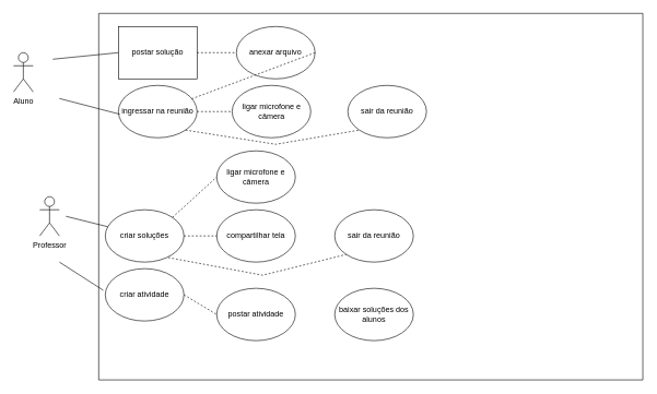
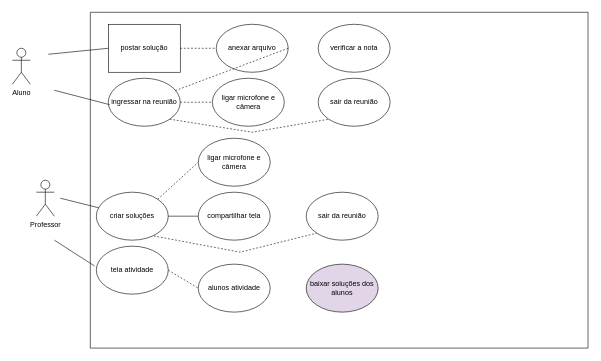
  <mxCell id="0" />
  <mxCell id="1" parent="0" />
  <mxCell id="2" value="Aluno" style="shape=umlActor;verticalLabelPosition=bottom;verticalAlign=top;html=1;outlineConnect=0;" parent="1" vertex="1"><mxGeometry x="20" y="80" width="30" height="60" as="geometry" /></mxCell>
  <mxCell id="3" value="Professor" style="shape=umlActor;verticalLabelPosition=bottom;verticalAlign=top;html=1;outlineConnect=0;" parent="1" vertex="1"><mxGeometry x="60" y="300" width="30" height="60" as="geometry" /></mxCell>
  <mxCell id="4" value="" style="swimlane;startSize=0;labelBorderColor=none;" parent="1" vertex="1"><mxGeometry x="150" y="20" width="830" height="560" as="geometry" /></mxCell>
  <mxCell id="5" value="" style="endArrow=none;html=1;rounded=0;entryX=0;entryY=0.5;entryDx=0;entryDy=0;" parent="4" edge="1"><mxGeometry width="50" height="50" relative="1" as="geometry"><mxPoint x="-70" y="70" as="sourcePoint" /><mxPoint x="30" y="60" as="targetPoint" /></mxGeometry></mxCell>
  <mxCell id="6" value="postar solução" style="whiteSpace=wrap;html=1;rounded=0;" vertex="1" parent="4"><mxGeometry x="30" y="20" width="120" height="80" as="geometry" /></mxCell>
  <mxCell id="7" value="ingressar na reunião" style="ellipse;whiteSpace=wrap;html=1;" vertex="1" parent="4"><mxGeometry x="30" y="110" width="120" height="80" as="geometry" /></mxCell>
  <mxCell id="8" value="anexar arquivo" style="ellipse;whiteSpace=wrap;html=1;" vertex="1" parent="4"><mxGeometry x="210" y="20" width="120" height="80" as="geometry" /></mxCell>
  <mxCell id="9" value="" style="endArrow=none;dashed=1;html=1;rounded=0;exitX=1;exitY=0.5;exitDx=0;exitDy=0;entryX=0;entryY=0.5;entryDx=0;entryDy=0;" edge="1" parent="4" source="6" target="8"><mxGeometry width="50" height="50" relative="1" as="geometry"><mxPoint x="180" y="350" as="sourcePoint" /><mxPoint x="230" y="300" as="targetPoint" /></mxGeometry></mxCell>
  <mxCell id="10" value="criar soluções" style="ellipse;whiteSpace=wrap;html=1;" vertex="1" parent="4"><mxGeometry x="10" y="300" width="120" height="80" as="geometry" /></mxCell>
- <mxCell id="11" value="criar atividade" style="ellipse;whiteSpace=wrap;html=1;" vertex="1" parent="4"><mxGeometry x="10" y="390" width="120" height="80" as="geometry" /></mxCell>
+ <mxCell id="11" value="tela atividade" style="ellipse;whiteSpace=wrap;html=1;" vertex="1" parent="4"><mxGeometry x="10" y="390" width="120" height="80" as="geometry" /></mxCell>
  <mxCell id="12" value="compartilhar tela" style="ellipse;whiteSpace=wrap;html=1;" vertex="1" parent="4"><mxGeometry x="180" y="300" width="120" height="80" as="geometry" /></mxCell>
- <mxCell id="13" value="postar atividade" style="ellipse;whiteSpace=wrap;html=1;" vertex="1" parent="4"><mxGeometry x="180" y="420" width="120" height="80" as="geometry" /></mxCell>
+ <mxCell id="13" value="alunos atividade" style="ellipse;whiteSpace=wrap;html=1;" vertex="1" parent="4"><mxGeometry x="180" y="420" width="120" height="80" as="geometry" /></mxCell>
  <mxCell id="14" value="&lt;span&gt;ligar microfone e câmera&lt;/span&gt;" style="ellipse;whiteSpace=wrap;html=1;" vertex="1" parent="4"><mxGeometry x="203.5" y="110" width="120" height="80" as="geometry" /></mxCell>
  <mxCell id="15" value="" style="endArrow=none;dashed=1;html=1;rounded=0;entryX=0;entryY=0.5;entryDx=0;entryDy=0;exitX=1;exitY=0.5;exitDx=0;exitDy=0;" edge="1" parent="4" source="7" target="14"><mxGeometry width="50" height="50" relative="1" as="geometry"><mxPoint x="150" y="170" as="sourcePoint" /><mxPoint x="200" y="120" as="targetPoint" /></mxGeometry></mxCell>
- <mxCell id="16" value="" style="endArrow=none;dashed=1;html=1;rounded=0;entryX=0;entryY=0.5;entryDx=0;entryDy=0;exitX=1;exitY=0.5;exitDx=0;exitDy=0;" edge="1" parent="4" source="10" target="12"><mxGeometry width="50" height="50" relative="1" as="geometry"><mxPoint x="160" y="160" as="sourcePoint" /><mxPoint x="214" y="160" as="targetPoint" /></mxGeometry></mxCell>
+ <mxCell id="16" value="" style="endArrow=none;dashed=0;html=1;rounded=0;entryX=0;entryY=0.5;entryDx=0;entryDy=0;exitX=1;exitY=0.5;exitDx=0;exitDy=0;" edge="1" parent="4" source="10" target="12"><mxGeometry width="50" height="50" relative="1" as="geometry"><mxPoint x="160" y="160" as="sourcePoint" /><mxPoint x="214" y="160" as="targetPoint" /></mxGeometry></mxCell>
  <mxCell id="17" value="" style="endArrow=none;dashed=1;html=1;rounded=0;entryX=0;entryY=0.5;entryDx=0;entryDy=0;exitX=1;exitY=0.5;exitDx=0;exitDy=0;" edge="1" parent="4" source="11" target="13"><mxGeometry width="50" height="50" relative="1" as="geometry"><mxPoint x="130" y="460" as="sourcePoint" /><mxPoint x="180" y="410" as="targetPoint" /></mxGeometry></mxCell>
+ <mxCell id="18" value="verificar a nota" style="ellipse;whiteSpace=wrap;html=1;" vertex="1" parent="4"><mxGeometry x="380" y="20" width="120" height="80" as="geometry" /></mxCell>
  <mxCell id="19" value="sair da reunião" style="ellipse;whiteSpace=wrap;html=1;" vertex="1" parent="4"><mxGeometry x="380" y="110" width="120" height="80" as="geometry" /></mxCell>
  <mxCell id="20" value="ligar microfone e câmera" style="ellipse;whiteSpace=wrap;html=1;" vertex="1" parent="4"><mxGeometry x="180" y="210" width="120" height="80" as="geometry" /></mxCell>
- <mxCell id="21" value="baixar soluções dos&lt;br&gt;alunos" style="ellipse;whiteSpace=wrap;html=1;" vertex="1" parent="4"><mxGeometry x="360" y="420" width="120" height="80" as="geometry" /></mxCell>
+ <mxCell id="21" value="baixar soluções dos&lt;br&gt;alunos" style="ellipse;whiteSpace=wrap;html=1;fillColor=#e1d5e7;" vertex="1" parent="4"><mxGeometry x="360" y="420" width="120" height="80" as="geometry" /></mxCell>
  <mxCell id="22" value="" style="endArrow=none;dashed=1;html=1;rounded=0;exitX=1;exitY=0.5;exitDx=0;exitDy=0;" edge="1" parent="4" source="8" target="7"><mxGeometry width="50" height="50" relative="1" as="geometry"><mxPoint x="180" y="350" as="sourcePoint" /><mxPoint x="230" y="300" as="targetPoint" /></mxGeometry></mxCell>
  <mxCell id="23" value="sair da reunião" style="ellipse;whiteSpace=wrap;html=1;" vertex="1" parent="4"><mxGeometry x="360" y="300" width="120" height="80" as="geometry" /></mxCell>
  <mxCell id="24" value="" style="endArrow=none;dashed=1;html=1;rounded=0;entryX=0;entryY=0.5;entryDx=0;entryDy=0;exitX=1;exitY=0;exitDx=0;exitDy=0;" edge="1" parent="4" source="10" target="20"><mxGeometry width="50" height="50" relative="1" as="geometry"><mxPoint x="120" y="310" as="sourcePoint" /><mxPoint x="170" y="260" as="targetPoint" /></mxGeometry></mxCell>
  <mxCell id="25" value="" style="endArrow=none;dashed=1;html=1;rounded=0;entryX=0;entryY=1;entryDx=0;entryDy=0;exitX=1;exitY=1;exitDx=0;exitDy=0;" edge="1" parent="4" source="7" target="19"><mxGeometry width="50" height="50" relative="1" as="geometry"><mxPoint x="180" y="310" as="sourcePoint" /><mxPoint x="230" y="260" as="targetPoint" /><Array as="points"><mxPoint x="270" y="200" /></Array></mxGeometry></mxCell>
  <mxCell id="26" value="" style="endArrow=none;dashed=1;html=1;rounded=0;entryX=0;entryY=1;entryDx=0;entryDy=0;exitX=0.8;exitY=0.913;exitDx=0;exitDy=0;exitPerimeter=0;" edge="1" parent="4" source="10" target="23"><mxGeometry width="50" height="50" relative="1" as="geometry"><mxPoint x="180" y="310" as="sourcePoint" /><mxPoint x="230" y="260" as="targetPoint" /><Array as="points"><mxPoint x="250" y="400" /></Array></mxGeometry></mxCell>
  <mxCell id="27" value="" style="endArrow=none;html=1;rounded=0;" parent="1" edge="1"><mxGeometry width="50" height="50" relative="1" as="geometry"><mxPoint x="100" y="330" as="sourcePoint" /><mxPoint x="163.82" y="345.955" as="targetPoint" /></mxGeometry></mxCell>
  <mxCell id="28" value="" style="endArrow=none;html=1;rounded=0;entryX=-0.025;entryY=0.413;entryDx=0;entryDy=0;entryPerimeter=0;" parent="1" target="11" edge="1"><mxGeometry width="50" height="50" relative="1" as="geometry"><mxPoint x="90" y="400" as="sourcePoint" /><mxPoint x="163" y="447.04" as="targetPoint" /></mxGeometry></mxCell>
  <mxCell id="29" value="" style="endArrow=none;html=1;rounded=0;entryX=0.1;entryY=0.175;entryDx=0;entryDy=0;entryPerimeter=0;" parent="1" edge="1"><mxGeometry width="50" height="50" relative="1" as="geometry"><mxPoint x="90" y="150" as="sourcePoint" /><mxPoint x="182" y="174" as="targetPoint" /></mxGeometry></mxCell>
